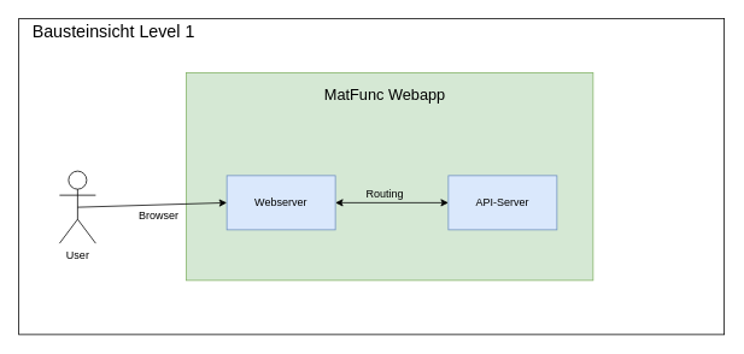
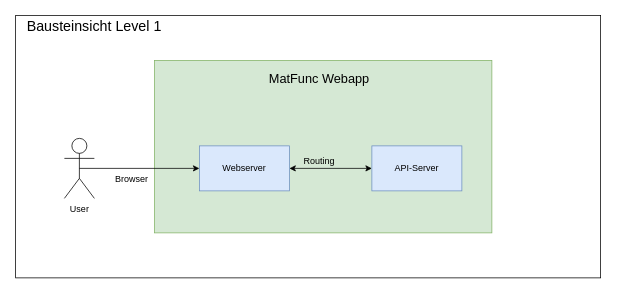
  <mxCell id="0" />
  <mxCell id="1" parent="0" />
  <mxCell id="2" value="" style="rounded=0;whiteSpace=wrap;html=1;" vertex="1" parent="1"><mxGeometry x="20" y="20" width="780" height="350" as="geometry" /></mxCell>
  <mxCell id="3" value="" style="rounded=0;whiteSpace=wrap;html=1;fillColor=#d5e8d4;strokeColor=#82b366;" vertex="1" parent="1"><mxGeometry x="205" y="80" width="450" height="230" as="geometry" /></mxCell>
- <mxCell id="4" value="Webserver" style="rounded=0;whiteSpace=wrap;html=1;fillColor=#dae8fc;strokeColor=#6c8ebf;" vertex="1" parent="1"><mxGeometry x="250" y="194" width="120" height="60" as="geometry" /></mxCell>
+ <mxCell id="4" value="Webserver" style="rounded=0;whiteSpace=wrap;html=1;fillColor=#dae8fc;strokeColor=#6c8ebf;" vertex="1" parent="1"><mxGeometry x="265" y="194" width="120" height="60" as="geometry" /></mxCell>
  <mxCell id="5" value="API-Server" style="rounded=0;whiteSpace=wrap;html=1;fillColor=#dae8fc;strokeColor=#6c8ebf;" vertex="1" parent="1"><mxGeometry x="495" y="194" width="120" height="60" as="geometry" /></mxCell>
- <mxCell id="6" value="User" style="shape=umlActor;verticalLabelPosition=bottom;verticalAlign=top;html=1;outlineConnect=0;" vertex="1" parent="1"><mxGeometry x="65" y="189" width="40" height="80" as="geometry" /></mxCell>
+ <mxCell id="6" value="User" style="shape=umlActor;verticalLabelPosition=bottom;verticalAlign=top;html=1;outlineConnect=0;" vertex="1" parent="1"><mxGeometry x="85" y="184" width="40" height="80" as="geometry" /></mxCell>
  <mxCell id="7" value="MatFunc Webapp" style="text;strokeColor=none;align=center;fillColor=none;html=1;verticalAlign=middle;whiteSpace=wrap;rounded=0;fontSize=17;" vertex="1" parent="1"><mxGeometry x="340" y="90" width="170" height="30" as="geometry" /></mxCell>
  <mxCell id="8" value="" style="endArrow=classic;html=1;rounded=0;entryX=0;entryY=0.5;entryDx=0;entryDy=0;exitX=0.5;exitY=0.5;exitDx=0;exitDy=0;exitPerimeter=0;" edge="1" parent="1" source="6" target="4"><mxGeometry width="50" height="50" relative="1" as="geometry"><mxPoint x="125" y="150" as="sourcePoint" /><mxPoint x="175" y="100" as="targetPoint" /></mxGeometry></mxCell>
  <mxCell id="9" value="" style="endArrow=classic;startArrow=classic;html=1;rounded=0;entryX=0;entryY=0.5;entryDx=0;entryDy=0;exitX=1;exitY=0.5;exitDx=0;exitDy=0;" edge="1" parent="1" source="4" target="5"><mxGeometry width="50" height="50" relative="1" as="geometry"><mxPoint x="405" y="310" as="sourcePoint" /><mxPoint x="455" y="260" as="targetPoint" /></mxGeometry></mxCell>
  <mxCell id="10" value="Browser" style="text;strokeColor=none;align=center;fillColor=none;html=1;verticalAlign=middle;whiteSpace=wrap;rounded=0;" vertex="1" parent="1"><mxGeometry x="145" y="224" width="60" height="30" as="geometry" /></mxCell>
  <mxCell id="11" value="Routing" style="text;strokeColor=none;align=center;fillColor=none;html=1;verticalAlign=middle;whiteSpace=wrap;rounded=0;" vertex="1" parent="1"><mxGeometry x="395" y="200" width="60" height="30" as="geometry" /></mxCell>
  <mxCell id="12" value="Bausteinsicht Level 1" style="text;strokeColor=none;align=center;fillColor=none;html=1;verticalAlign=middle;whiteSpace=wrap;rounded=0;fontSize=19;" vertex="1" parent="1"><mxGeometry x="20" y="20" width="210" height="30" as="geometry" /></mxCell>
